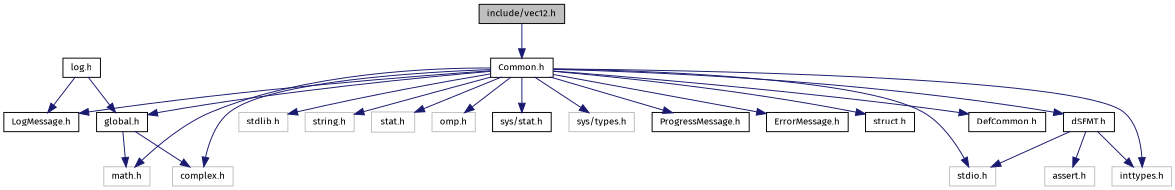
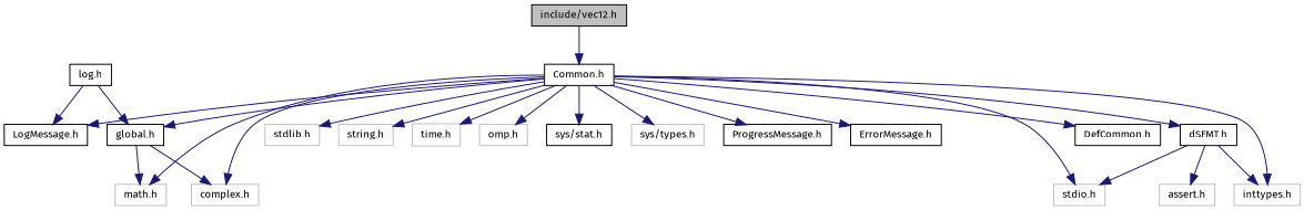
  digraph {
    fontname="Fira Sans"
    node [color=black fillcolor=white fontname="Fira Sans" fontsize=10 shape=record style=filled]
    edge [color=midnightblue fontname="Fira Sans" fontsize=10 labelfontname=Helvetica labelfontsize=10 style=solid]
    n1 [fillcolor=grey75 fontcolor=black height=0.2 label="include/vec12.h" width=0.4]
    n2 [height=0.2 label="Common.h" width=0.4]
    n3 [color=grey75 height=0.2 label="complex.h" width=0.4]
    n4 [height=0.2 label="DefCommon.h" width=0.4]
    n5 [height=0.2 label="global.h" width=0.4]
    n6 [color=grey75 height=0.2 label="math.h" width=0.4]
    n7 [color=grey75 height=0.2 label="stdio.h" width=0.4]
    n8 [color=grey75 height=0.2 label="stdlib.h" width=0.4]
    n9 [color=grey75 height=0.2 label="string.h" width=0.4]
-   n10 [color=grey75 height=0.2 label="stat.h" width=0.4]
+   n10 [color=grey75 height=0.2 label="time.h" width=0.4]
    n11 [color=grey75 height=0.2 label="omp.h" width=0.4]
    n12 [height=0.2 label="sys/stat.h" width=0.4]
    n13 [color=grey75 height=0.2 label="sys/types.h" width=0.4]
    n14 [height=0.2 label="ProgressMessage.h" width=0.4]
    n15 [height=0.2 label="ErrorMessage.h" width=0.4]
    n16 [height=0.2 label="LogMessage.h" width=0.4]
-   n17 [height=0.2 label="struct.h" width=0.4]
    n18 [height=0.2 label="dSFMT.h" width=0.4]
    n19 [color=grey75 height=0.2 label="inttypes.h" width=0.4]
    n20 [height=0.2 label="log.h" width=0.4]
    n21 [color=grey75 height=0.2 label="assert.h" width=0.4]
    n1 -> n2
    n2 -> n3
    n2 -> n4
    n2 -> n5
    n2 -> n6
    n2 -> n7
    n2 -> n8
    n2 -> n9
    n2 -> n10
    n2 -> n11
    n2 -> n12
    n2 -> n13
    n2 -> n14
    n2 -> n15
    n2 -> n16
-   n2 -> n17
    n2 -> n18
    n2 -> n19
    n5 -> n3
    n5 -> n6
    n18 -> n7
    n18 -> n19
    n18 -> n21
    n20 -> n5
    n20 -> n16
  }
